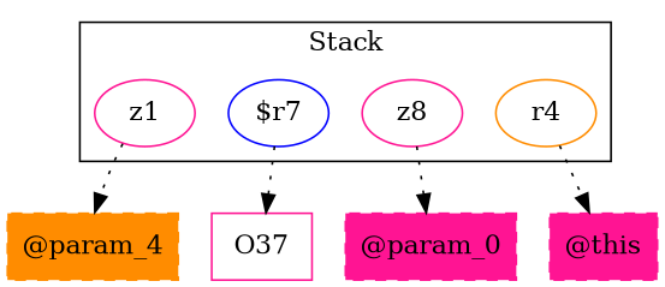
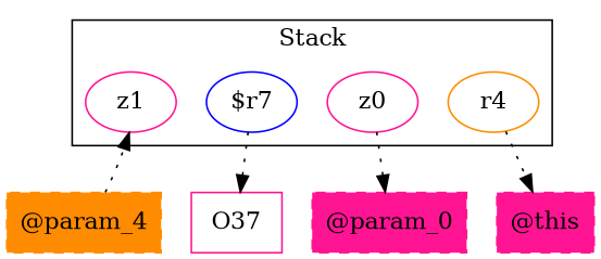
  digraph {
    rankDir=LR
    node [color=deeppink]
    edge [style=dotted]
    z1
    "$r7" [color=blue]
-   z0 [label=z8]
+   z0
    r4 [color=darkorange]
    n5 [color=darkorange label="@param_4" shape=box style="filled,dashed"]
    n6 [label=O37 shape=box]
    "@param_0" [shape=box style="filled,dashed"]
    "@this" [shape=box style="filled,dashed"]
    subgraph cluster_1 {
      label=Stack
      z1
      "$r7"
      z0
      r4
    }
-   z1 -> n5
+   n5 -> z1
    "$r7" -> n6
    z0 -> "@param_0"
    r4 -> "@this"
  }
